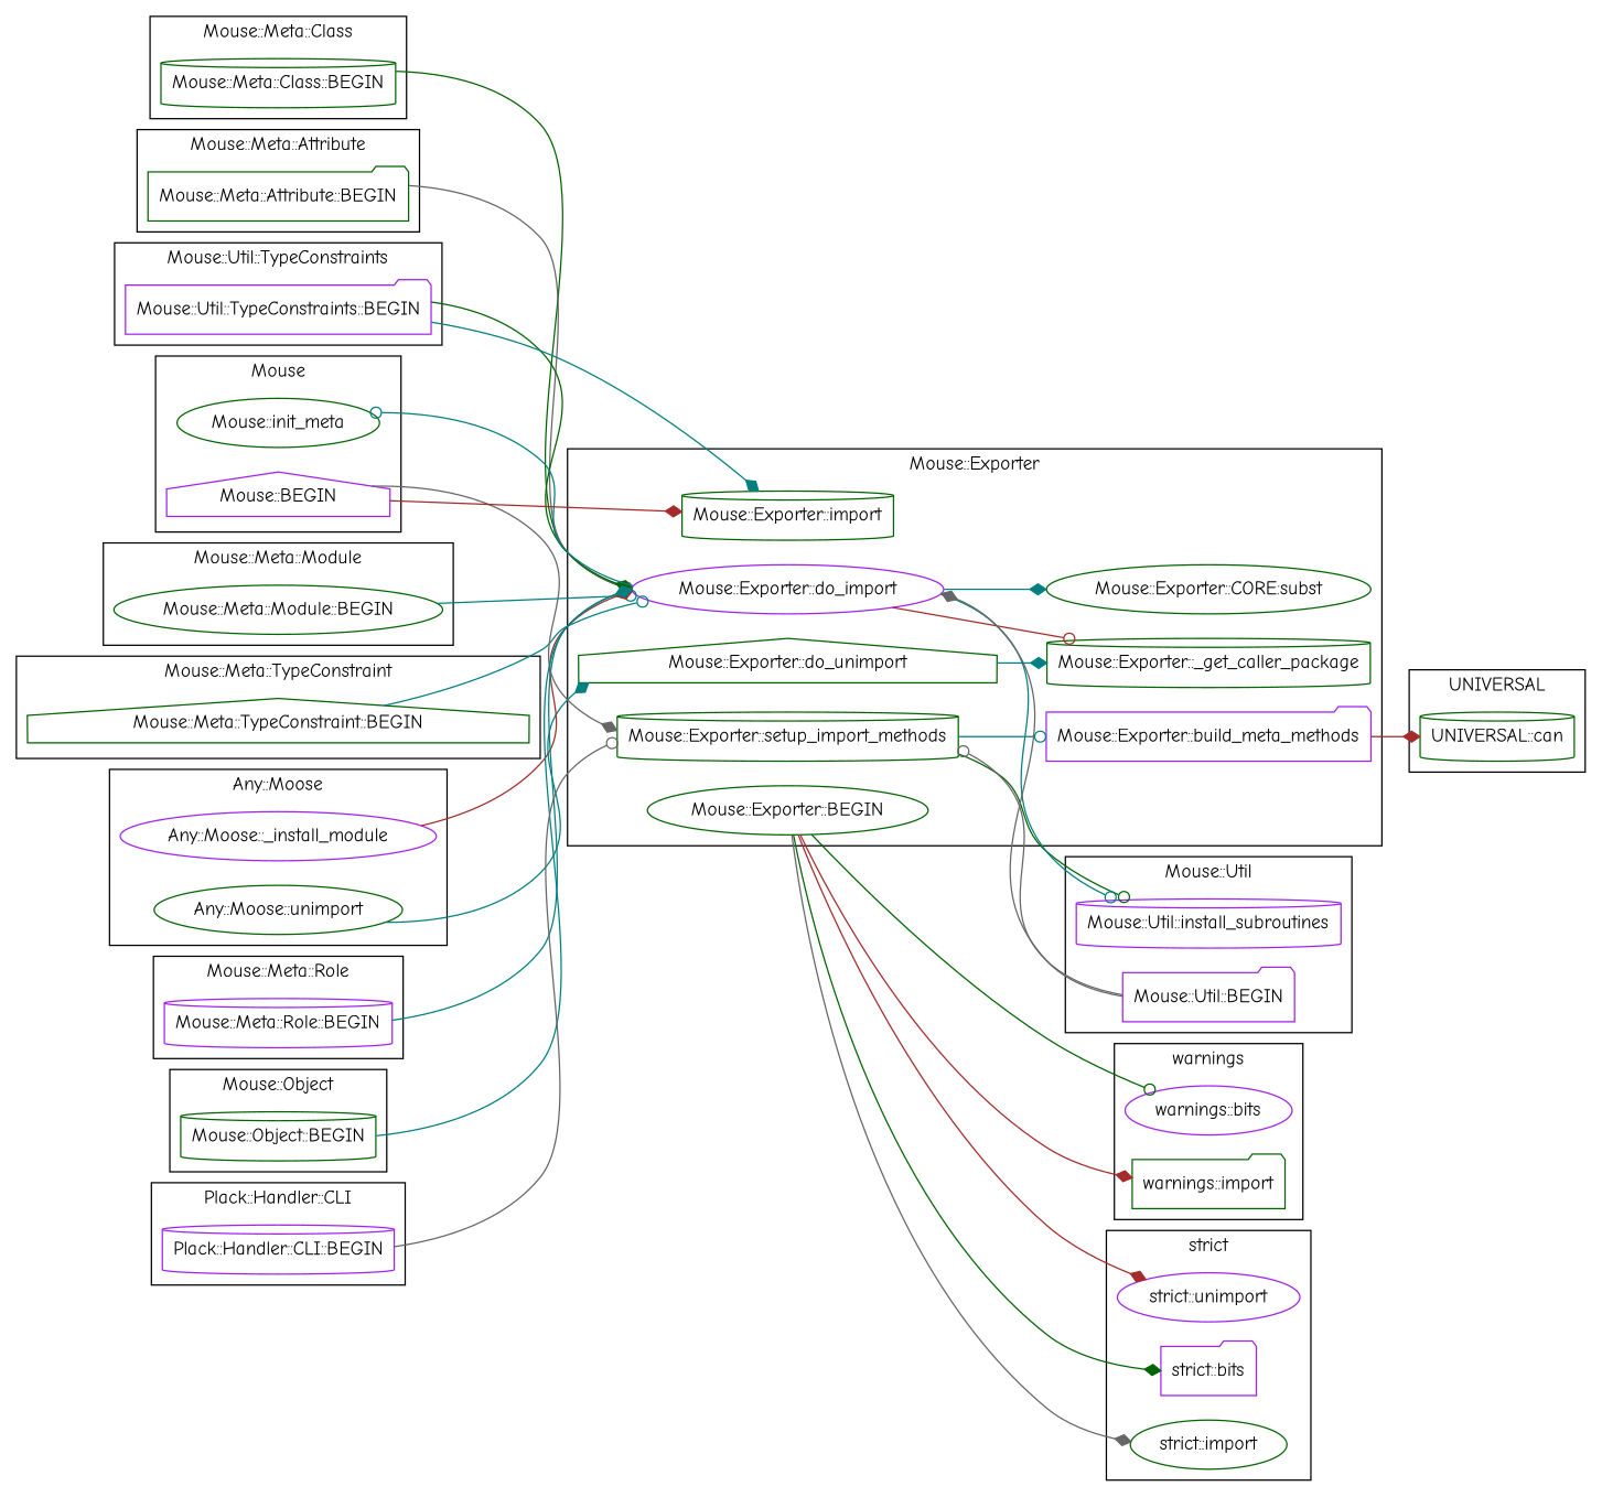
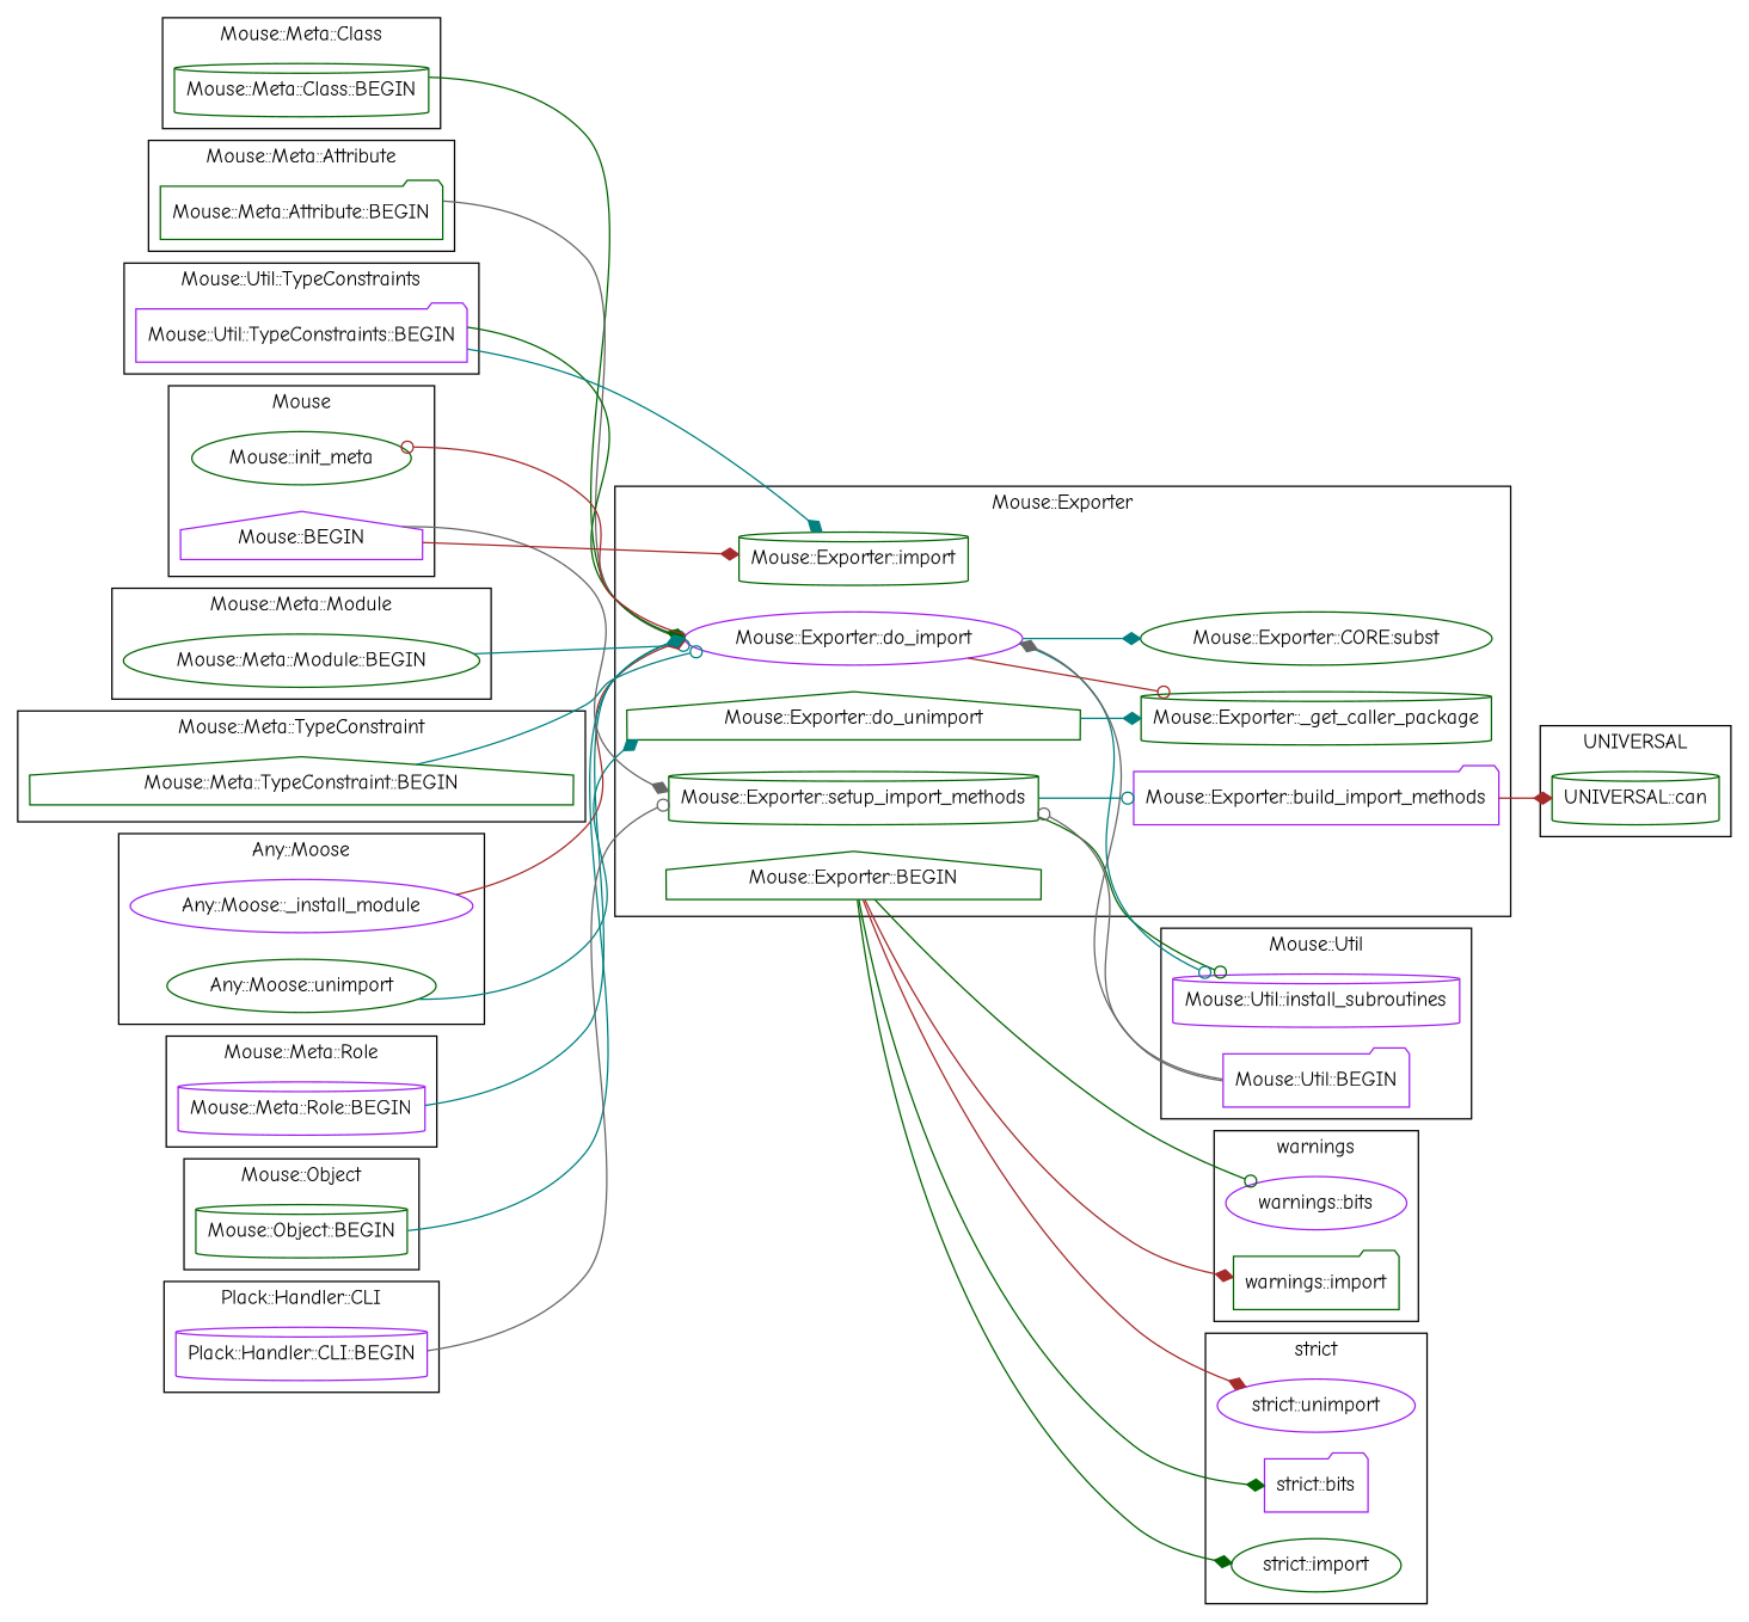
  digraph {
    fontname="Comic Neue"
    rankdir=LR
    node [color=darkgreen fontname="Comic Neue" shape=ellipse]
    edge [arrowhead=diamond color=teal fontname="Comic Neue"]
    "Mouse::Meta::Class::BEGIN" [shape=cylinder]
    "Mouse::Meta::Attribute::BEGIN" [shape=folder]
    "warnings::bits" [color=purple]
    "warnings::import" [shape=folder]
    "strict::import"
    "strict::unimport" [color=purple]
    "strict::bits" [color=purple shape=folder]
    "Mouse::Util::TypeConstraints::BEGIN" [color=purple shape=folder]
    "Mouse::Exporter::setup_import_methods" [shape=cylinder]
-   "Mouse::Exporter::BEGIN"
+   "Mouse::Exporter::BEGIN" [shape=house]
    "Mouse::Exporter::CORE:subst"
    "Mouse::Exporter::do_import" [color=purple]
-   "Mouse::Exporter::build_import_methods" [color=purple shape=folder label="Mouse::Exporter::build_meta_methods"]
+   "Mouse::Exporter::build_import_methods" [color=purple shape=folder]
    "Mouse::Exporter::import" [shape=cylinder]
    "Mouse::Exporter::do_unimport" [shape=house]
    "Mouse::Exporter::_get_caller_package" [shape=cylinder]
    "Mouse::Meta::Module::BEGIN"
    "Mouse::Meta::TypeConstraint::BEGIN" [shape=house]
    "Any::Moose::unimport"
    "Any::Moose::_install_module" [color=purple]
    "Mouse::Meta::Role::BEGIN" [color=purple shape=cylinder]
    "UNIVERSAL::can" [shape=cylinder]
    "Mouse::BEGIN" [color=purple shape=house]
    "Mouse::init_meta"
    "Mouse::Object::BEGIN" [shape=cylinder]
    "Mouse::Util::install_subroutines" [color=purple shape=cylinder]
    "Mouse::Util::BEGIN" [color=purple shape=folder]
    "Plack::Handler::CLI::BEGIN" [color=purple shape=cylinder]
    subgraph cluster_1 {
      label="Mouse::Meta::Class"
      "Mouse::Meta::Class::BEGIN"
    }
    subgraph cluster_2 {
      label="Mouse::Meta::Attribute"
      "Mouse::Meta::Attribute::BEGIN"
    }
    subgraph cluster_3 {
      label=warnings
      "warnings::bits"
      "warnings::import"
    }
    subgraph cluster_4 {
      label="strict"
      "strict::import"
      "strict::unimport"
      "strict::bits"
    }
    subgraph cluster_5 {
      label="Mouse::Util::TypeConstraints"
      "Mouse::Util::TypeConstraints::BEGIN"
    }
    subgraph cluster_6 {
      label="Mouse::Exporter"
      "Mouse::Exporter::setup_import_methods"
      "Mouse::Exporter::BEGIN"
      "Mouse::Exporter::CORE:subst"
      "Mouse::Exporter::do_import"
      "Mouse::Exporter::build_import_methods"
      "Mouse::Exporter::import"
      "Mouse::Exporter::do_unimport"
      "Mouse::Exporter::_get_caller_package"
    }
    subgraph cluster_7 {
      label="Mouse::Meta::Module"
      "Mouse::Meta::Module::BEGIN"
    }
    subgraph cluster_8 {
      label="Mouse::Meta::TypeConstraint"
      "Mouse::Meta::TypeConstraint::BEGIN"
    }
    subgraph cluster_9 {
      label="Any::Moose"
      "Any::Moose::unimport"
      "Any::Moose::_install_module"
    }
    subgraph cluster_10 {
      label="Mouse::Meta::Role"
      "Mouse::Meta::Role::BEGIN"
    }
    subgraph cluster_11 {
      label=UNIVERSAL
      "UNIVERSAL::can"
    }
    subgraph cluster_12 {
      label=Mouse
      "Mouse::BEGIN"
      "Mouse::init_meta"
    }
    subgraph cluster_13 {
      label="Mouse::Object"
      "Mouse::Object::BEGIN"
    }
    subgraph cluster_14 {
      label="Mouse::Util"
      "Mouse::Util::install_subroutines"
      "Mouse::Util::BEGIN"
    }
    subgraph cluster_15 {
      label="Plack::Handler::CLI"
      "Plack::Handler::CLI::BEGIN"
    }
    "Mouse::Meta::Class::BEGIN" -> "Mouse::Exporter::do_import" [arrowhead=odot color=darkgreen]
    "Mouse::Meta::Attribute::BEGIN" -> "Mouse::Exporter::do_import" [arrowhead=odot color=gray40]
    "Mouse::Util::TypeConstraints::BEGIN" -> "Mouse::Exporter::do_import" [color=darkgreen]
    "Mouse::Util::TypeConstraints::BEGIN" -> "Mouse::Exporter::import"
    "Mouse::Exporter::setup_import_methods" -> "Mouse::Exporter::build_import_methods" [arrowhead=odot]
    "Mouse::Exporter::setup_import_methods" -> "Mouse::Util::install_subroutines" [arrowhead=odot color=darkgreen]
    "Mouse::Exporter::BEGIN" -> "warnings::bits" [arrowhead=odot color=darkgreen]
    "Mouse::Exporter::BEGIN" -> "warnings::import" [color=brown]
-   "Mouse::Exporter::BEGIN" -> "strict::import" [color=gray40]
+   "Mouse::Exporter::BEGIN" -> "strict::import" [color=darkgreen]
    "Mouse::Exporter::BEGIN" -> "strict::unimport" [color=brown]
    "Mouse::Exporter::BEGIN" -> "strict::bits" [color=darkgreen]
    "Mouse::Exporter::do_import" -> "Mouse::Exporter::CORE:subst"
    "Mouse::Exporter::do_import" -> "Mouse::Exporter::_get_caller_package" [arrowhead=odot color=brown]
-   "Mouse::Exporter::do_import" -> "Mouse::init_meta" [arrowhead=odot]
+   "Mouse::Exporter::do_import" -> "Mouse::init_meta" [arrowhead=odot color=brown]
    "Mouse::Exporter::do_import" -> "Mouse::Util::install_subroutines" [arrowhead=odot]
    "Mouse::Exporter::build_import_methods" -> "UNIVERSAL::can" [color=brown]
    "Mouse::Exporter::do_unimport" -> "Mouse::Exporter::_get_caller_package"
    "Mouse::Meta::Module::BEGIN" -> "Mouse::Exporter::do_import" [arrowhead=odot]
    "Mouse::Meta::TypeConstraint::BEGIN" -> "Mouse::Exporter::do_import" [arrowhead=odot]
    "Any::Moose::unimport" -> "Mouse::Exporter::do_unimport"
    "Any::Moose::_install_module" -> "Mouse::Exporter::do_import" [color=brown]
    "Mouse::Meta::Role::BEGIN" -> "Mouse::Exporter::do_import"
    "Mouse::BEGIN" -> "Mouse::Exporter::setup_import_methods" [color=gray40]
    "Mouse::BEGIN" -> "Mouse::Exporter::import" [color=brown]
    "Mouse::Object::BEGIN" -> "Mouse::Exporter::do_import"
    "Mouse::Util::BEGIN" -> "Mouse::Exporter::setup_import_methods" [arrowhead=odot color=gray40]
    "Mouse::Util::BEGIN" -> "Mouse::Exporter::do_import" [color=gray40]
    "Plack::Handler::CLI::BEGIN" -> "Mouse::Exporter::setup_import_methods" [arrowhead=odot color=gray40]
  }
